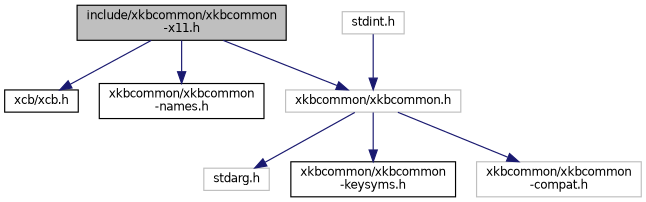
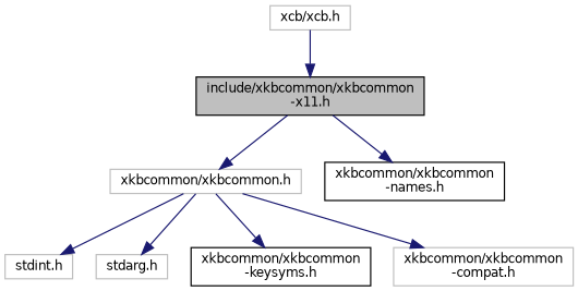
  digraph {
    node [color=grey75 fillcolor=white fontname=Helvetica fontsize=10 shape=record style=filled]
    edge [color=midnightblue fontname=Helvetica fontsize=10 labelfontname=Helvetica labelfontsize=10 style=solid]
    n1 [color=black fillcolor=grey75 fontcolor=black height=0.2 label="include/xkbcommon/xkbcommon\l-x11.h" width=0.4]
-   n2 [color=black height=0.2 label="xcb/xcb.h" width=0.4]
+   n2 [height=0.2 label="xcb/xcb.h" width=0.4]
    n3 [height=0.2 label="xkbcommon/xkbcommon.h" width=0.4]
    n4 [color=black height=0.2 label="xkbcommon/xkbcommon\l-names.h" width=0.4]
    n5 [height=0.2 label="stdint.h" width=0.4]
    n6 [height=0.2 label="stdarg.h" width=0.4]
    n7 [color=black height=0.2 label="xkbcommon/xkbcommon\l-keysyms.h" width=0.4]
    n8 [height=0.2 label="xkbcommon/xkbcommon\l-compat.h" width=0.4]
-   n1 -> n2
+   n2 -> n1
    n1 -> n3
    n1 -> n4
-   n5 -> n3
+   n3 -> n5
    n3 -> n6
    n3 -> n7
    n3 -> n8
  }
